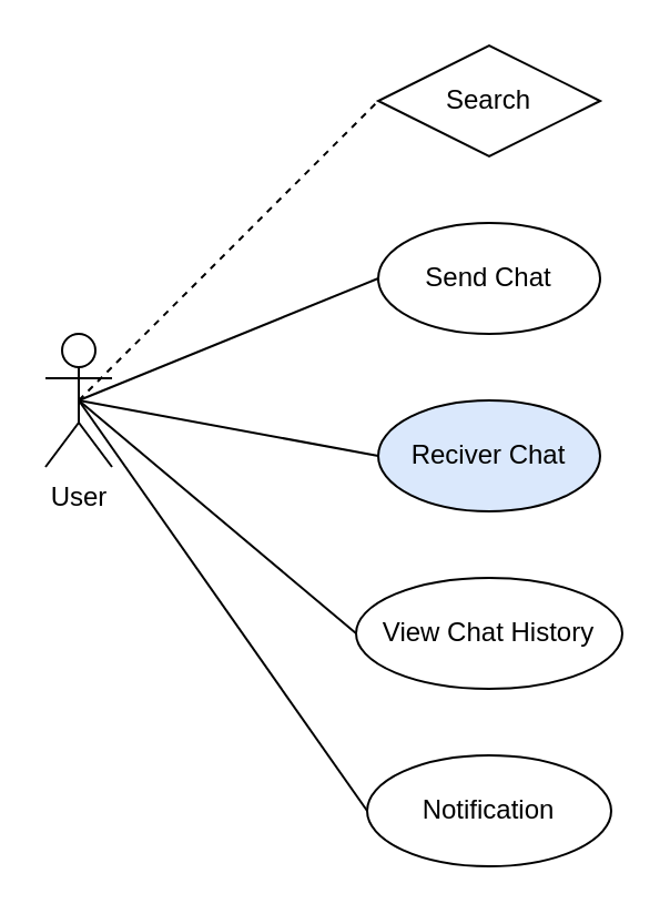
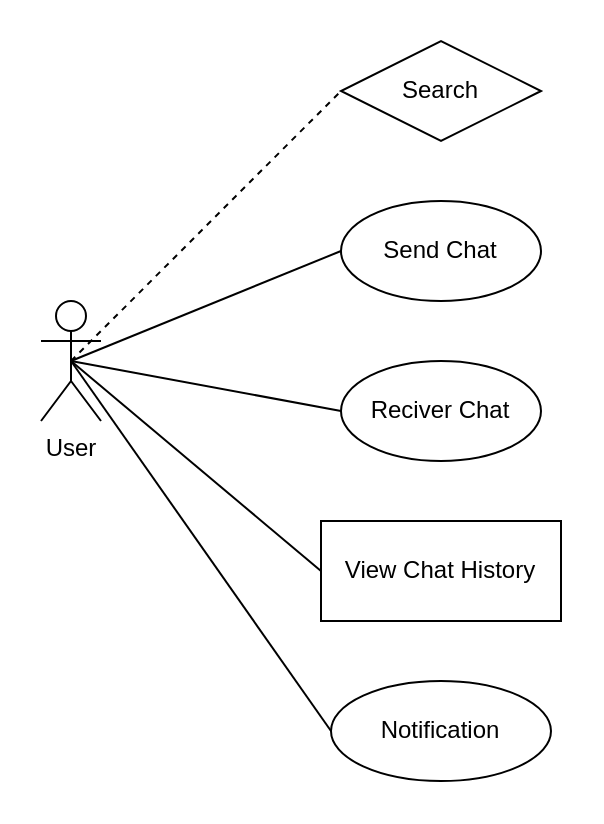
  <mxCell id="0" />
  <mxCell id="1" parent="0" />
  <mxCell id="2" value="User&lt;br&gt;" style="shape=umlActor;verticalLabelPosition=bottom;verticalAlign=top;html=1;outlineConnect=0;" parent="1" vertex="1"><mxGeometry x="20" y="150" width="30" height="60" as="geometry" /></mxCell>
  <mxCell id="3" value="Search" style="rhombus;whiteSpace=wrap;html=1;direction=south;" parent="1" vertex="1"><mxGeometry x="170" y="20" width="100" height="50" as="geometry" /></mxCell>
  <mxCell id="4" value="Send Chat" style="ellipse;whiteSpace=wrap;html=1;direction=south;" parent="1" vertex="1"><mxGeometry x="170" y="100" width="100" height="50" as="geometry" /></mxCell>
- <mxCell id="5" value="Reciver Chat" style="ellipse;whiteSpace=wrap;html=1;direction=south;fillColor=#dae8fc;" parent="1" vertex="1"><mxGeometry x="170" y="180" width="100" height="50" as="geometry" /></mxCell>
- <mxCell id="6" value="View Chat History&lt;br&gt;" style="ellipse;whiteSpace=wrap;html=1;direction=south;" parent="1" vertex="1"><mxGeometry x="160" y="260" width="120" height="50" as="geometry" /></mxCell>
+ <mxCell id="5" value="Reciver Chat" style="ellipse;whiteSpace=wrap;html=1;direction=south;" parent="1" vertex="1"><mxGeometry x="170" y="180" width="100" height="50" as="geometry" /></mxCell>
+ <mxCell id="6" value="View Chat History&lt;br&gt;" style="whiteSpace=wrap;html=1;direction=south;rounded=0;" parent="1" vertex="1"><mxGeometry x="160" y="260" width="120" height="50" as="geometry" /></mxCell>
  <mxCell id="7" value="Notification" style="ellipse;whiteSpace=wrap;html=1;direction=south;" parent="1" vertex="1"><mxGeometry x="165" y="340" width="110" height="50" as="geometry" /></mxCell>
  <mxCell id="8" value="" style="endArrow=none;html=1;exitX=0.5;exitY=0.5;exitDx=0;exitDy=0;exitPerimeter=0;entryX=0.5;entryY=1;entryDx=0;entryDy=0;dashed=1;" parent="1" source="2" target="3" edge="1"><mxGeometry width="50" height="50" relative="1" as="geometry"><mxPoint x="250" y="260" as="sourcePoint" /><mxPoint x="300" y="210" as="targetPoint" /></mxGeometry></mxCell>
  <mxCell id="9" value="" style="endArrow=none;html=1;exitX=0.5;exitY=0.5;exitDx=0;exitDy=0;exitPerimeter=0;entryX=0.5;entryY=1;entryDx=0;entryDy=0;" parent="1" source="2" target="4" edge="1"><mxGeometry width="50" height="50" relative="1" as="geometry"><mxPoint x="45" y="190" as="sourcePoint" /><mxPoint x="180" y="55" as="targetPoint" /></mxGeometry></mxCell>
  <mxCell id="10" value="" style="endArrow=none;html=1;exitX=0.5;exitY=0.5;exitDx=0;exitDy=0;exitPerimeter=0;entryX=0.5;entryY=1;entryDx=0;entryDy=0;" parent="1" source="2" target="5" edge="1"><mxGeometry width="50" height="50" relative="1" as="geometry"><mxPoint x="45" y="190" as="sourcePoint" /><mxPoint x="180" y="135" as="targetPoint" /></mxGeometry></mxCell>
  <mxCell id="11" value="" style="endArrow=none;html=1;exitX=0.5;exitY=0.5;exitDx=0;exitDy=0;exitPerimeter=0;entryX=0.5;entryY=1;entryDx=0;entryDy=0;" parent="1" source="2" target="6" edge="1"><mxGeometry width="50" height="50" relative="1" as="geometry"><mxPoint x="45" y="190" as="sourcePoint" /><mxPoint x="180" y="215" as="targetPoint" /></mxGeometry></mxCell>
  <mxCell id="12" value="" style="endArrow=none;html=1;entryX=0.5;entryY=1;entryDx=0;entryDy=0;exitX=0.5;exitY=0.5;exitDx=0;exitDy=0;exitPerimeter=0;" parent="1" source="2" target="7" edge="1"><mxGeometry width="50" height="50" relative="1" as="geometry"><mxPoint x="40" y="190" as="sourcePoint" /><mxPoint x="170" y="295" as="targetPoint" /></mxGeometry></mxCell>
